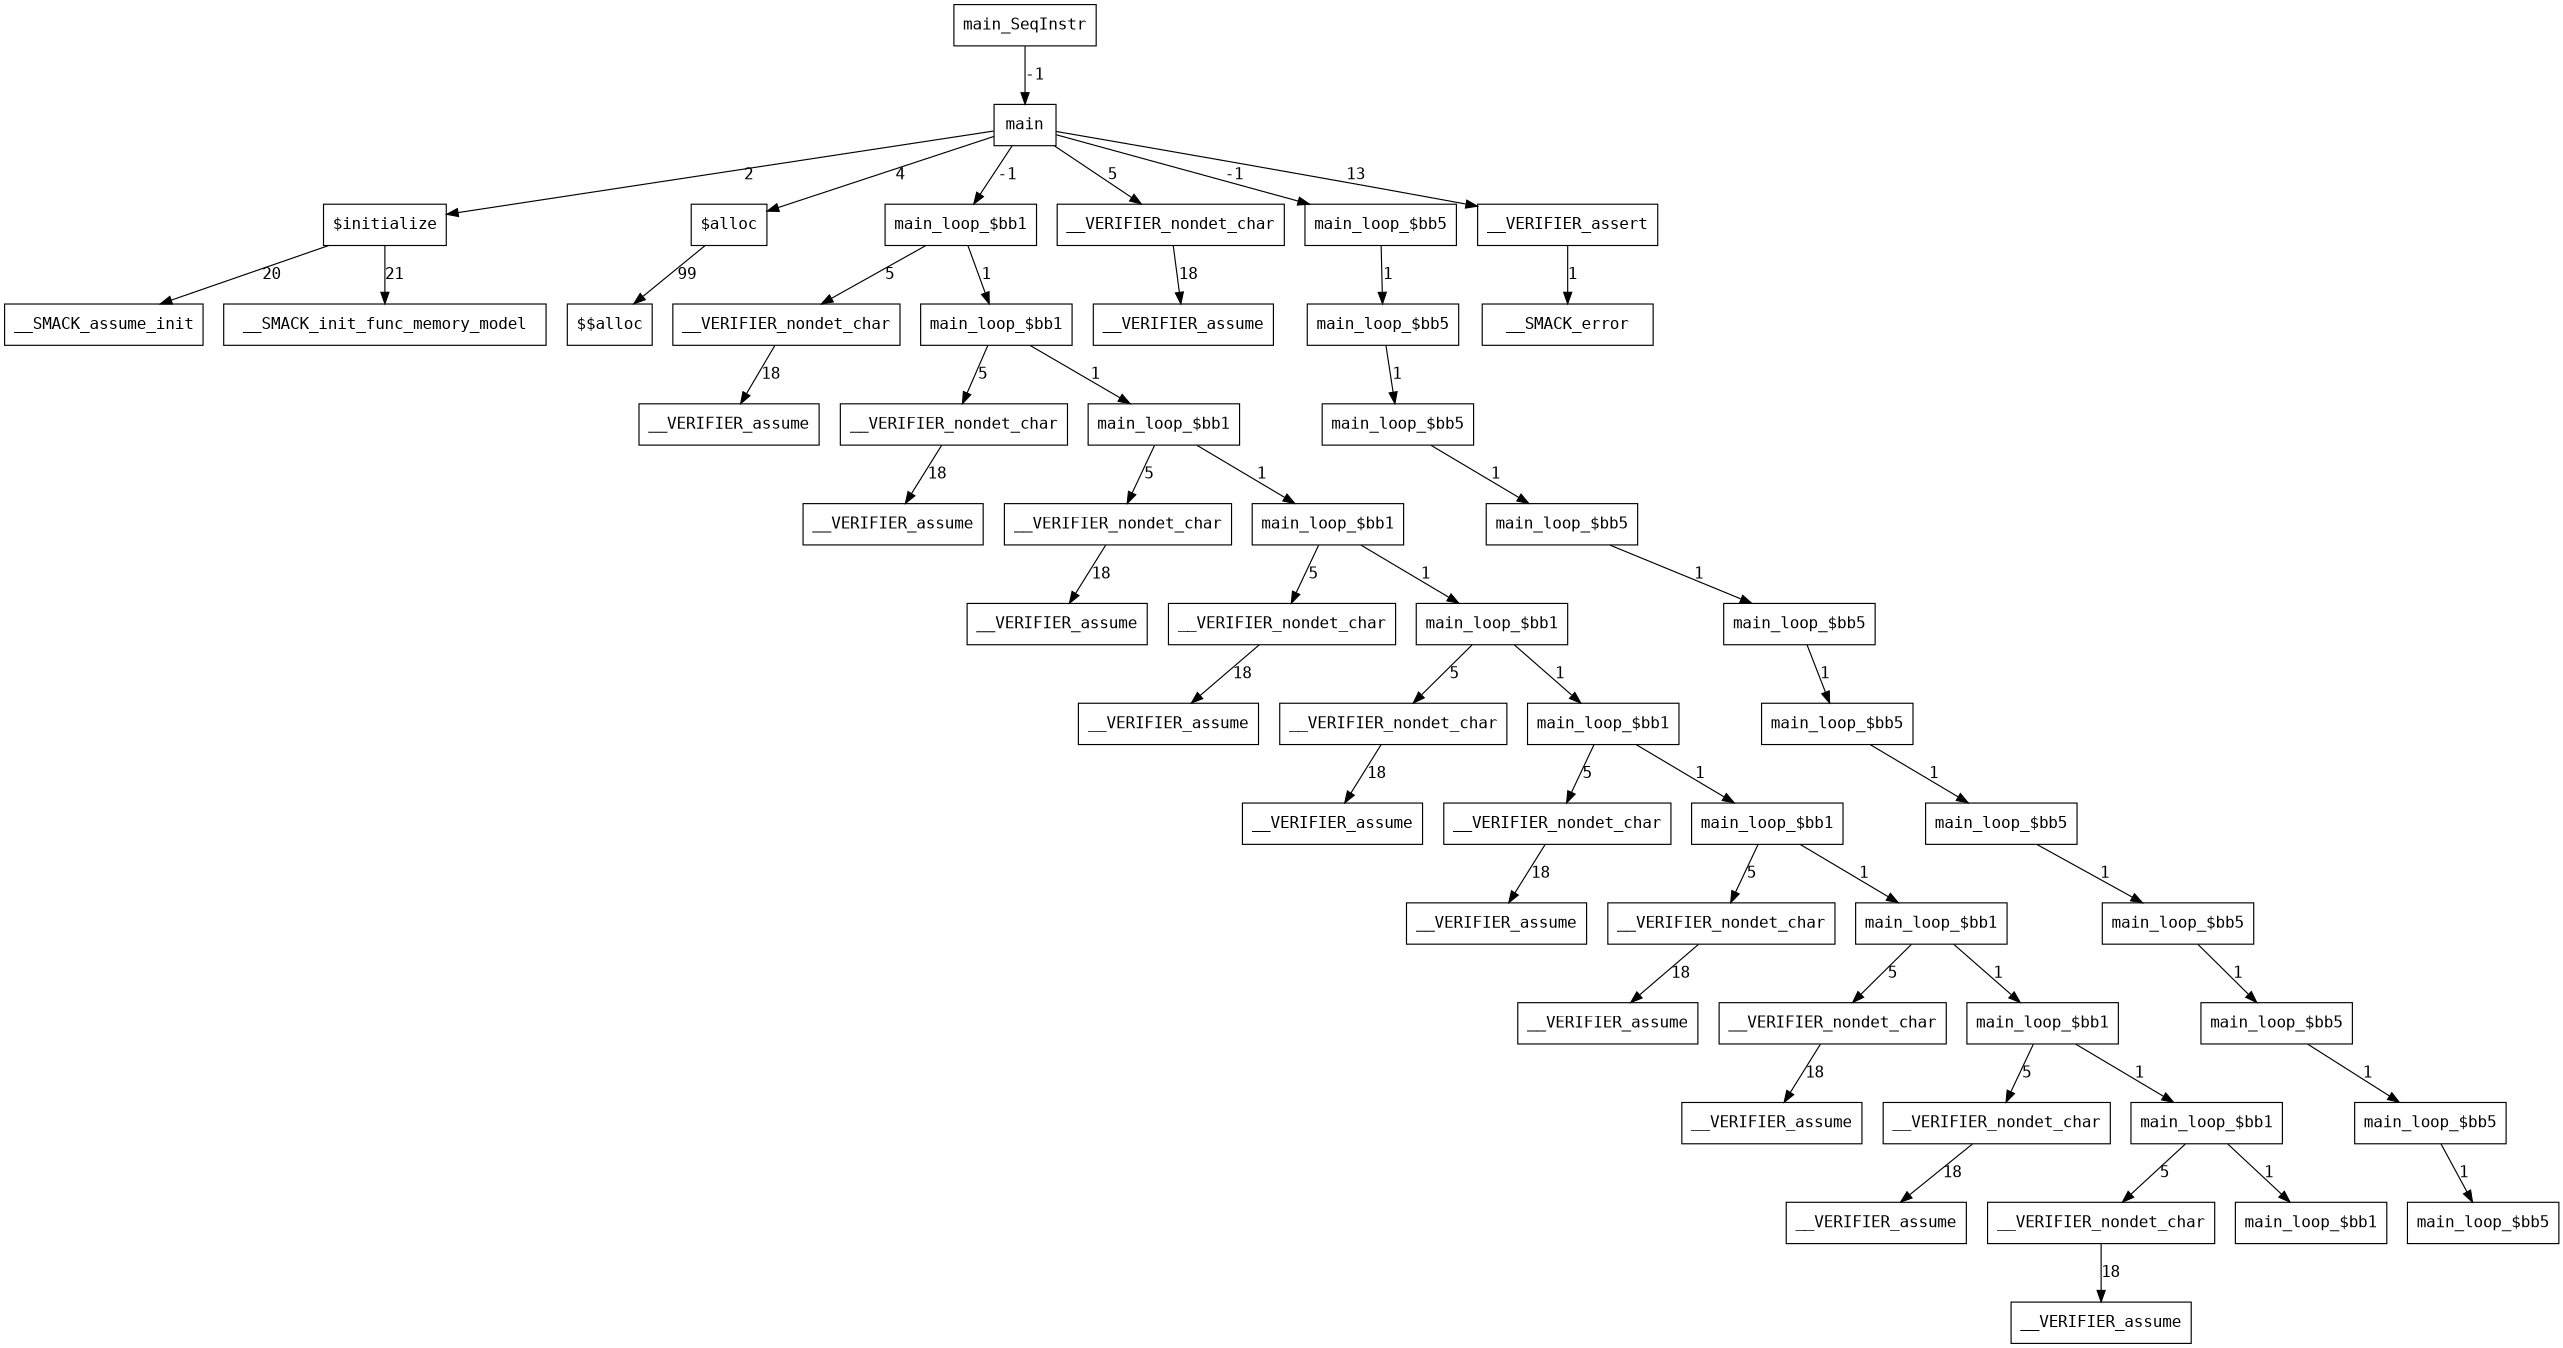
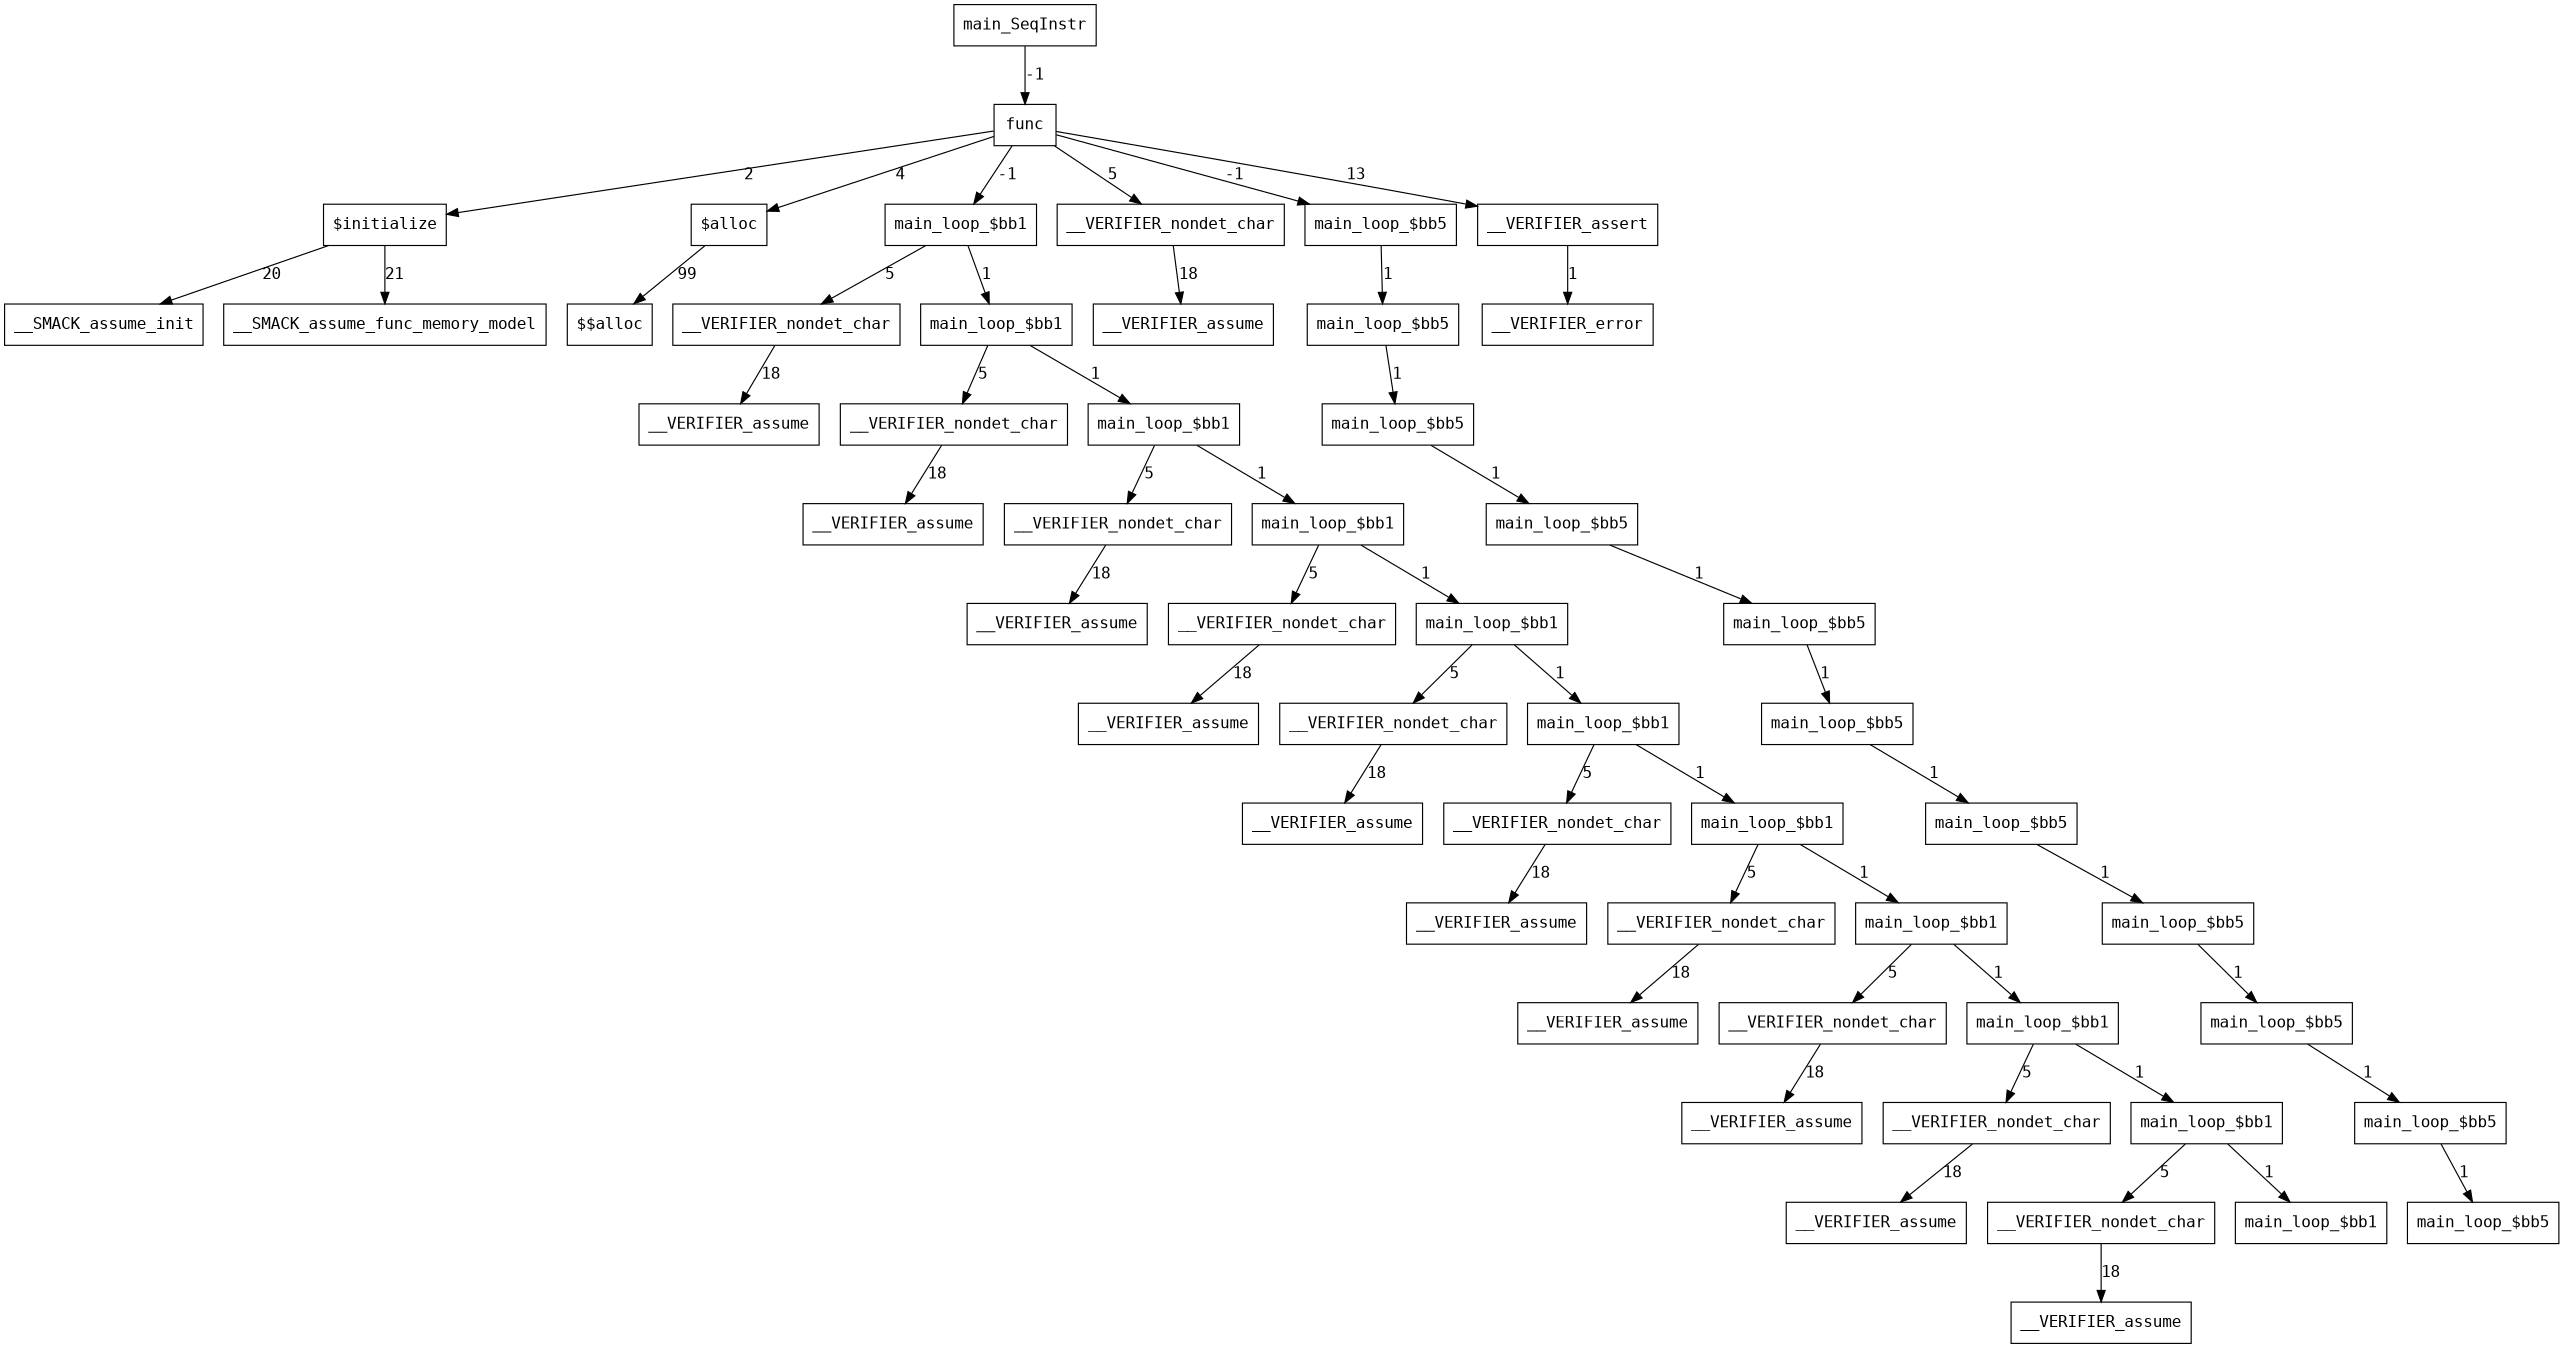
  digraph {
    fontname="DejaVu Sans Mono"
    node [color=black fontname="DejaVu Sans Mono" shape=box]
    edge [fontname="DejaVu Sans Mono"]
    n1 [label=main_SeqInstr]
-   n2 [label=main]
+   n2 [label=func]
    n3 [label="$initialize"]
    n4 [label="$alloc"]
    n5 [label="main_loop_$bb1"]
    n6 [label=__VERIFIER_nondet_char]
    n7 [label="main_loop_$bb5"]
    n8 [label=__VERIFIER_assert]
    n9 [label=__SMACK_assume_init]
-   n10 [label=__SMACK_init_func_memory_model]
+   n10 [label=__SMACK_assume_func_memory_model]
    n11 [label="$$alloc"]
    n12 [label=__VERIFIER_nondet_char]
    n13 [label="main_loop_$bb1"]
    n14 [label=__VERIFIER_assume]
    n15 [label="main_loop_$bb5"]
-   n16 [label=__SMACK_error]
+   n16 [label=__VERIFIER_error]
    n17 [label=__VERIFIER_assume]
    n18 [label=__VERIFIER_nondet_char]
    n19 [label="main_loop_$bb1"]
    n20 [label="main_loop_$bb5"]
    n21 [label=__VERIFIER_assume]
    n22 [label=__VERIFIER_nondet_char]
    n23 [label="main_loop_$bb1"]
    n24 [label="main_loop_$bb5"]
    n25 [label=__VERIFIER_assume]
    n26 [label=__VERIFIER_nondet_char]
    n27 [label="main_loop_$bb1"]
    n28 [label="main_loop_$bb5"]
    n29 [label=__VERIFIER_assume]
    n30 [label=__VERIFIER_nondet_char]
    n31 [label="main_loop_$bb1"]
    n32 [label="main_loop_$bb5"]
    n33 [label=__VERIFIER_assume]
    n34 [label=__VERIFIER_nondet_char]
    n35 [label="main_loop_$bb1"]
    n36 [label="main_loop_$bb5"]
    n37 [label=__VERIFIER_assume]
    n38 [label=__VERIFIER_nondet_char]
    n39 [label="main_loop_$bb1"]
    n40 [label="main_loop_$bb5"]
    n41 [label=__VERIFIER_assume]
    n42 [label=__VERIFIER_nondet_char]
    n43 [label="main_loop_$bb1"]
    n44 [label="main_loop_$bb5"]
    n45 [label=__VERIFIER_assume]
    n46 [label=__VERIFIER_nondet_char]
    n47 [label="main_loop_$bb1"]
    n48 [label="main_loop_$bb5"]
    n49 [label=__VERIFIER_assume]
    n50 [label=__VERIFIER_nondet_char]
    n51 [label="main_loop_$bb1"]
    n52 [label="main_loop_$bb5"]
    n53 [label=__VERIFIER_assume]
    n1 -> n2 [label=-1]
    n2 -> n3 [label=2]
    n2 -> n4 [label=4]
    n2 -> n5 [label=-1]
    n2 -> n6 [label=5]
    n2 -> n7 [label=-1]
    n2 -> n8 [label=13]
    n3 -> n9 [label=20]
    n3 -> n10 [label=21]
    n4 -> n11 [label=99]
    n5 -> n12 [label=5]
    n5 -> n13 [label=1]
    n6 -> n14 [label=18]
    n7 -> n15 [label=1]
    n8 -> n16 [label=1]
    n12 -> n17 [label=18]
    n13 -> n18 [label=5]
    n13 -> n19 [label=1]
    n15 -> n20 [label=1]
    n18 -> n21 [label=18]
    n19 -> n22 [label=5]
    n19 -> n23 [label=1]
    n20 -> n24 [label=1]
    n22 -> n25 [label=18]
    n23 -> n26 [label=5]
    n23 -> n27 [label=1]
    n24 -> n28 [label=1]
    n26 -> n29 [label=18]
    n27 -> n30 [label=5]
    n27 -> n31 [label=1]
    n28 -> n32 [label=1]
    n30 -> n33 [label=18]
    n31 -> n34 [label=5]
    n31 -> n35 [label=1]
    n32 -> n36 [label=1]
    n34 -> n37 [label=18]
    n35 -> n38 [label=5]
    n35 -> n39 [label=1]
    n36 -> n40 [label=1]
    n38 -> n41 [label=18]
    n39 -> n42 [label=5]
    n39 -> n43 [label=1]
    n40 -> n44 [label=1]
    n42 -> n45 [label=18]
    n43 -> n46 [label=5]
    n43 -> n47 [label=1]
    n44 -> n48 [label=1]
    n46 -> n49 [label=18]
    n47 -> n50 [label=5]
    n47 -> n51 [label=1]
    n48 -> n52 [label=1]
    n50 -> n53 [label=18]
  }
